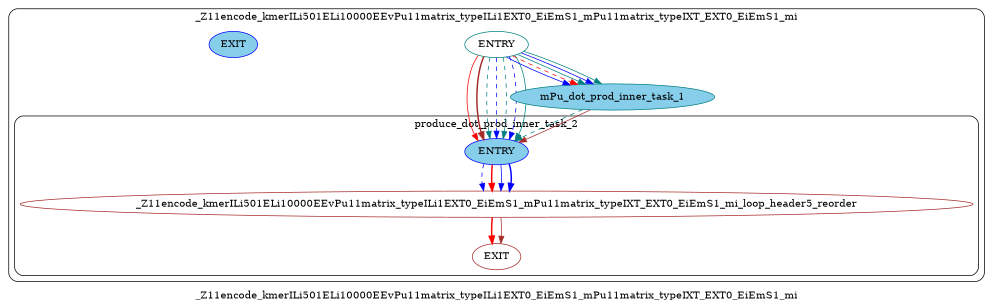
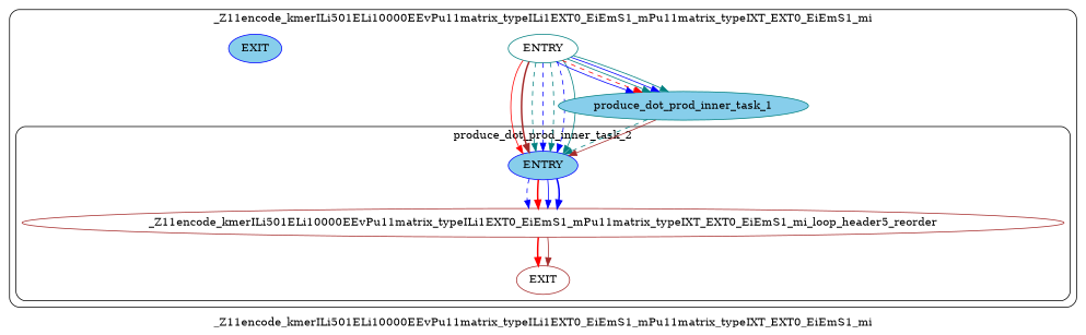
  digraph {
    compound=true
    label=_Z11encode_kmerILi501ELi10000EEvPu11matrix_typeILi1EXT0_EiEmS1_mPu11matrix_typeIXT_EXT0_EiEmS1_mi
    style=rounded
    node [style=filled fillcolor=skyblue color=blue]
    edge [color=blue style=solid]
    n1 [label=ENTRY]
    _Z11encode_kmerILi501ELi10000EEvPu11matrix_typeILi1EXT0_EiEmS1_mPu11matrix_typeIXT_EXT0_EiEmS1_mi_loop_header5_reorder [fillcolor=white color=brown]
    n3 [label=EXIT fillcolor=white color=brown]
    n4 [label=ENTRY fillcolor=white color=teal]
-   produce_dot_prod_inner_task_1 [color=teal label=mPu_dot_prod_inner_task_1]
+   produce_dot_prod_inner_task_1 [color=teal]
    n6 [label=EXIT]
    subgraph cluster_1 {
      n4
      produce_dot_prod_inner_task_1
      n6
      subgraph cluster_2 {
        label=produce_dot_prod_inner_task_2
        n1
        _Z11encode_kmerILi501ELi10000EEvPu11matrix_typeILi1EXT0_EiEmS1_mPu11matrix_typeIXT_EXT0_EiEmS1_mi_loop_header5_reorder
        n3
      }
    }
    n1 -> _Z11encode_kmerILi501ELi10000EEvPu11matrix_typeILi1EXT0_EiEmS1_mPu11matrix_typeIXT_EXT0_EiEmS1_mi_loop_header5_reorder [style=dashed]
    n1 -> _Z11encode_kmerILi501ELi10000EEvPu11matrix_typeILi1EXT0_EiEmS1_mPu11matrix_typeIXT_EXT0_EiEmS1_mi_loop_header5_reorder [color=red style=bold]
    n1 -> _Z11encode_kmerILi501ELi10000EEvPu11matrix_typeILi1EXT0_EiEmS1_mPu11matrix_typeIXT_EXT0_EiEmS1_mi_loop_header5_reorder
    n1 -> _Z11encode_kmerILi501ELi10000EEvPu11matrix_typeILi1EXT0_EiEmS1_mPu11matrix_typeIXT_EXT0_EiEmS1_mi_loop_header5_reorder [style=bold]
    _Z11encode_kmerILi501ELi10000EEvPu11matrix_typeILi1EXT0_EiEmS1_mPu11matrix_typeIXT_EXT0_EiEmS1_mi_loop_header5_reorder -> n3 [color=red style=bold]
    _Z11encode_kmerILi501ELi10000EEvPu11matrix_typeILi1EXT0_EiEmS1_mPu11matrix_typeIXT_EXT0_EiEmS1_mi_loop_header5_reorder -> n3 [color=brown]
    n4 -> n1 [color=red]
    n4 -> n1 [color=brown style=bold]
    n4 -> n1 [color=teal style=dashed]
    n4 -> n1 [style=dashed]
    n4 -> n1 [color=teal style=dashed]
    n4 -> n1 [style=dashed]
    n4 -> n1 [color=teal]
    n4 -> produce_dot_prod_inner_task_1
    n4 -> produce_dot_prod_inner_task_1 [color=red style=dashed]
    n4 -> produce_dot_prod_inner_task_1 [color=teal]
    n4 -> produce_dot_prod_inner_task_1
    n4 -> produce_dot_prod_inner_task_1 [color=teal]
    produce_dot_prod_inner_task_1 -> n1 [color=teal style=dashed]
    produce_dot_prod_inner_task_1 -> n1 [color=brown]
  }
